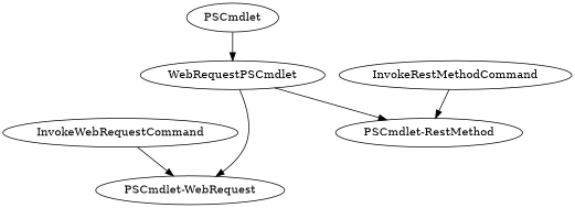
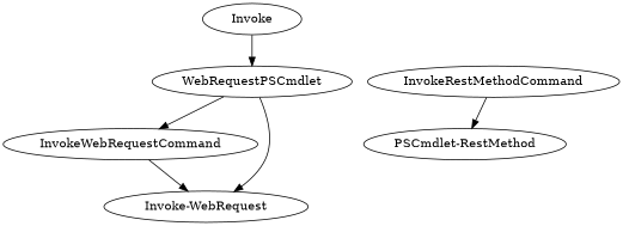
  digraph {
-   PSCmdlet
+   PSCmdlet [label=Invoke]
    WebRequestPSCmdlet
    InvokeWebRequestCommand
-   "Invoke-WebRequest" [label="PSCmdlet-WebRequest"]
+   "Invoke-WebRequest"
    n5 [label="PSCmdlet-RestMethod"]
    InvokeRestMethodCommand
    PSCmdlet -> WebRequestPSCmdlet
-   WebRequestPSCmdlet -> n5
+   WebRequestPSCmdlet -> InvokeWebRequestCommand
    WebRequestPSCmdlet -> "Invoke-WebRequest"
    InvokeWebRequestCommand -> "Invoke-WebRequest"
    InvokeRestMethodCommand -> n5
  }
